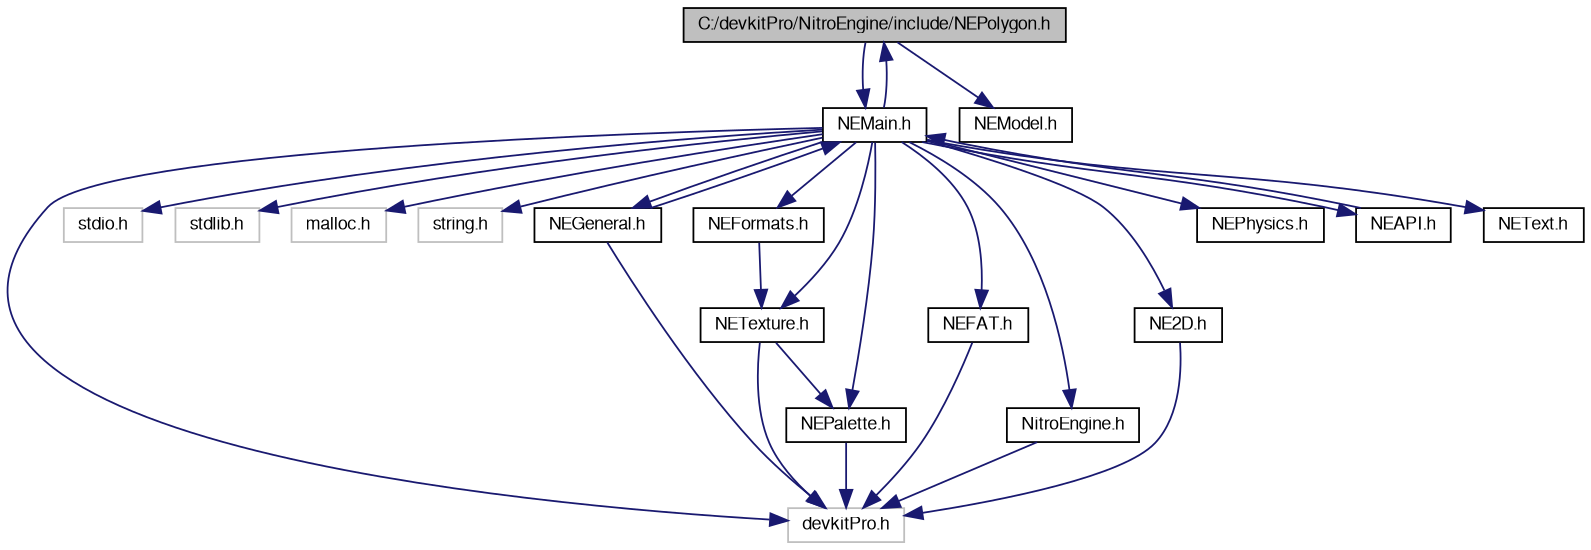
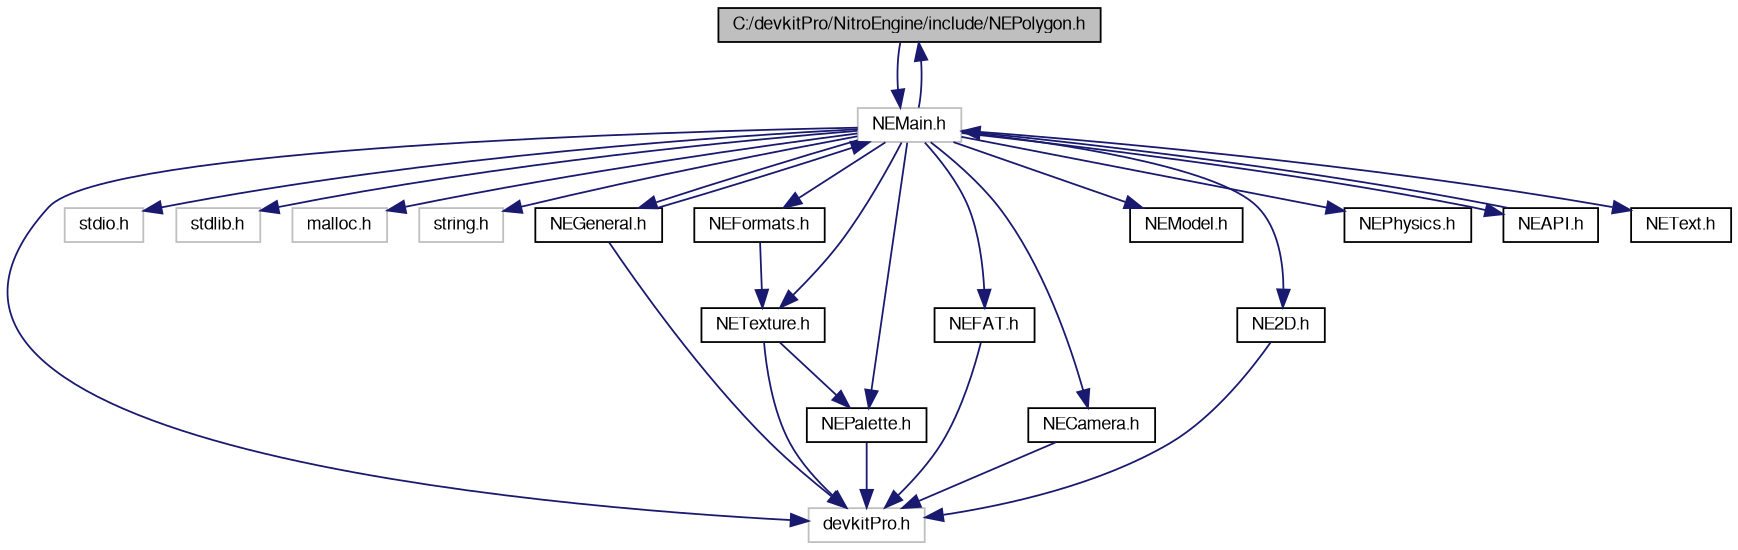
  digraph {
    node [color=black fontname=FreeSans fontsize=10 shape=record]
    edge [color=midnightblue fontname=FreeSans fontsize=10 labelfontname=FreeSans labelfontsize=10 style=solid]
    n1 [fillcolor=grey75 fontcolor=black height=0.2 label="C:/devkitPro/NitroEngine/include/NEPolygon.h" style=filled width=0.4]
-   n2 [height=0.2 label="NEMain.h" width=0.4]
+   n2 [color=grey75 height=0.2 label="NEMain.h" width=0.4]
    n3 [color=grey75 height=0.2 label="devkitPro.h" width=0.4]
    n4 [color=grey75 height=0.2 label="stdio.h" width=0.4]
    n5 [color=grey75 height=0.2 label="stdlib.h" width=0.4]
    n6 [color=grey75 height=0.2 label="malloc.h" width=0.4]
    n7 [color=grey75 height=0.2 label="string.h" width=0.4]
    n8 [height=0.2 label="NEGeneral.h" width=0.4]
    n9 [height=0.2 label="NEFormats.h" width=0.4]
    n10 [height=0.2 label="NETexture.h" width=0.4]
    n11 [height=0.2 label="NEPalette.h" width=0.4]
    n12 [height=0.2 label="NEFAT.h" width=0.4]
-   n13 [height=0.2 label="NitroEngine.h" width=0.4]
+   n13 [height=0.2 label="NECamera.h" width=0.4]
    n14 [height=0.2 label="NEModel.h" width=0.4]
    n15 [height=0.2 label="NE2D.h" width=0.4]
    n16 [height=0.2 label="NEPhysics.h" width=0.4]
    n17 [height=0.2 label="NEAPI.h" width=0.4]
    n18 [height=0.2 label="NEText.h" width=0.4]
    n1 -> n2
    n2 -> n1
    n2 -> n3
    n2 -> n4
    n2 -> n5
    n2 -> n6
    n2 -> n7
    n2 -> n8
    n2 -> n9
    n2 -> n10
    n2 -> n11
    n2 -> n12
    n2 -> n13
-   n1 -> n14
+   n2 -> n14
    n2 -> n15
    n2 -> n16
    n2 -> n17
    n2 -> n18
    n8 -> n2
    n8 -> n3
    n9 -> n10
    n10 -> n3
    n10 -> n11
    n11 -> n3
    n12 -> n3
    n13 -> n3
    n15 -> n3
    n17 -> n2
  }
